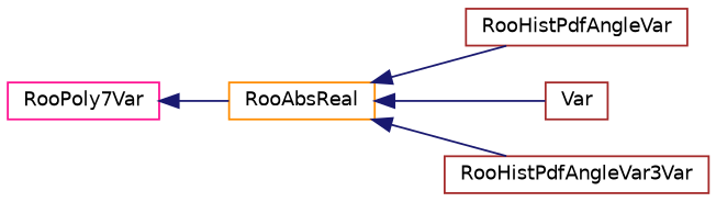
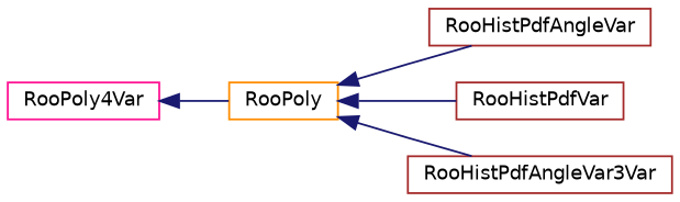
  digraph {
    rankdir=LR
    node [color=brown fillcolor=white fontname=Helvetica fontsize=10 shape=record style=filled]
    edge [color=midnightblue dir=back fontname=Helvetica fontsize=10 labelfontname=Helvetica labelfontsize=10 style=solid]
-   n1 [color=darkorange height=0.2 label=RooAbsReal width=0.4]
+   n1 [color=darkorange height=0.2 label=RooPoly width=0.4]
    n2 [height=0.2 label=RooHistPdfAngleVar width=0.4]
-   n3 [height=0.2 label=Var width=0.4]
+   n3 [height=0.2 label=RooHistPdfVar width=0.4]
    n4 [height=0.2 label=RooHistPdfAngleVar3Var width=0.4]
-   n5 [color=deeppink height=0.2 label=RooPoly7Var width=0.4]
+   n5 [color=deeppink height=0.2 label=RooPoly4Var width=0.4]
    n1 -> n2
    n1 -> n3
    n1 -> n4
    n5 -> n1
  }
